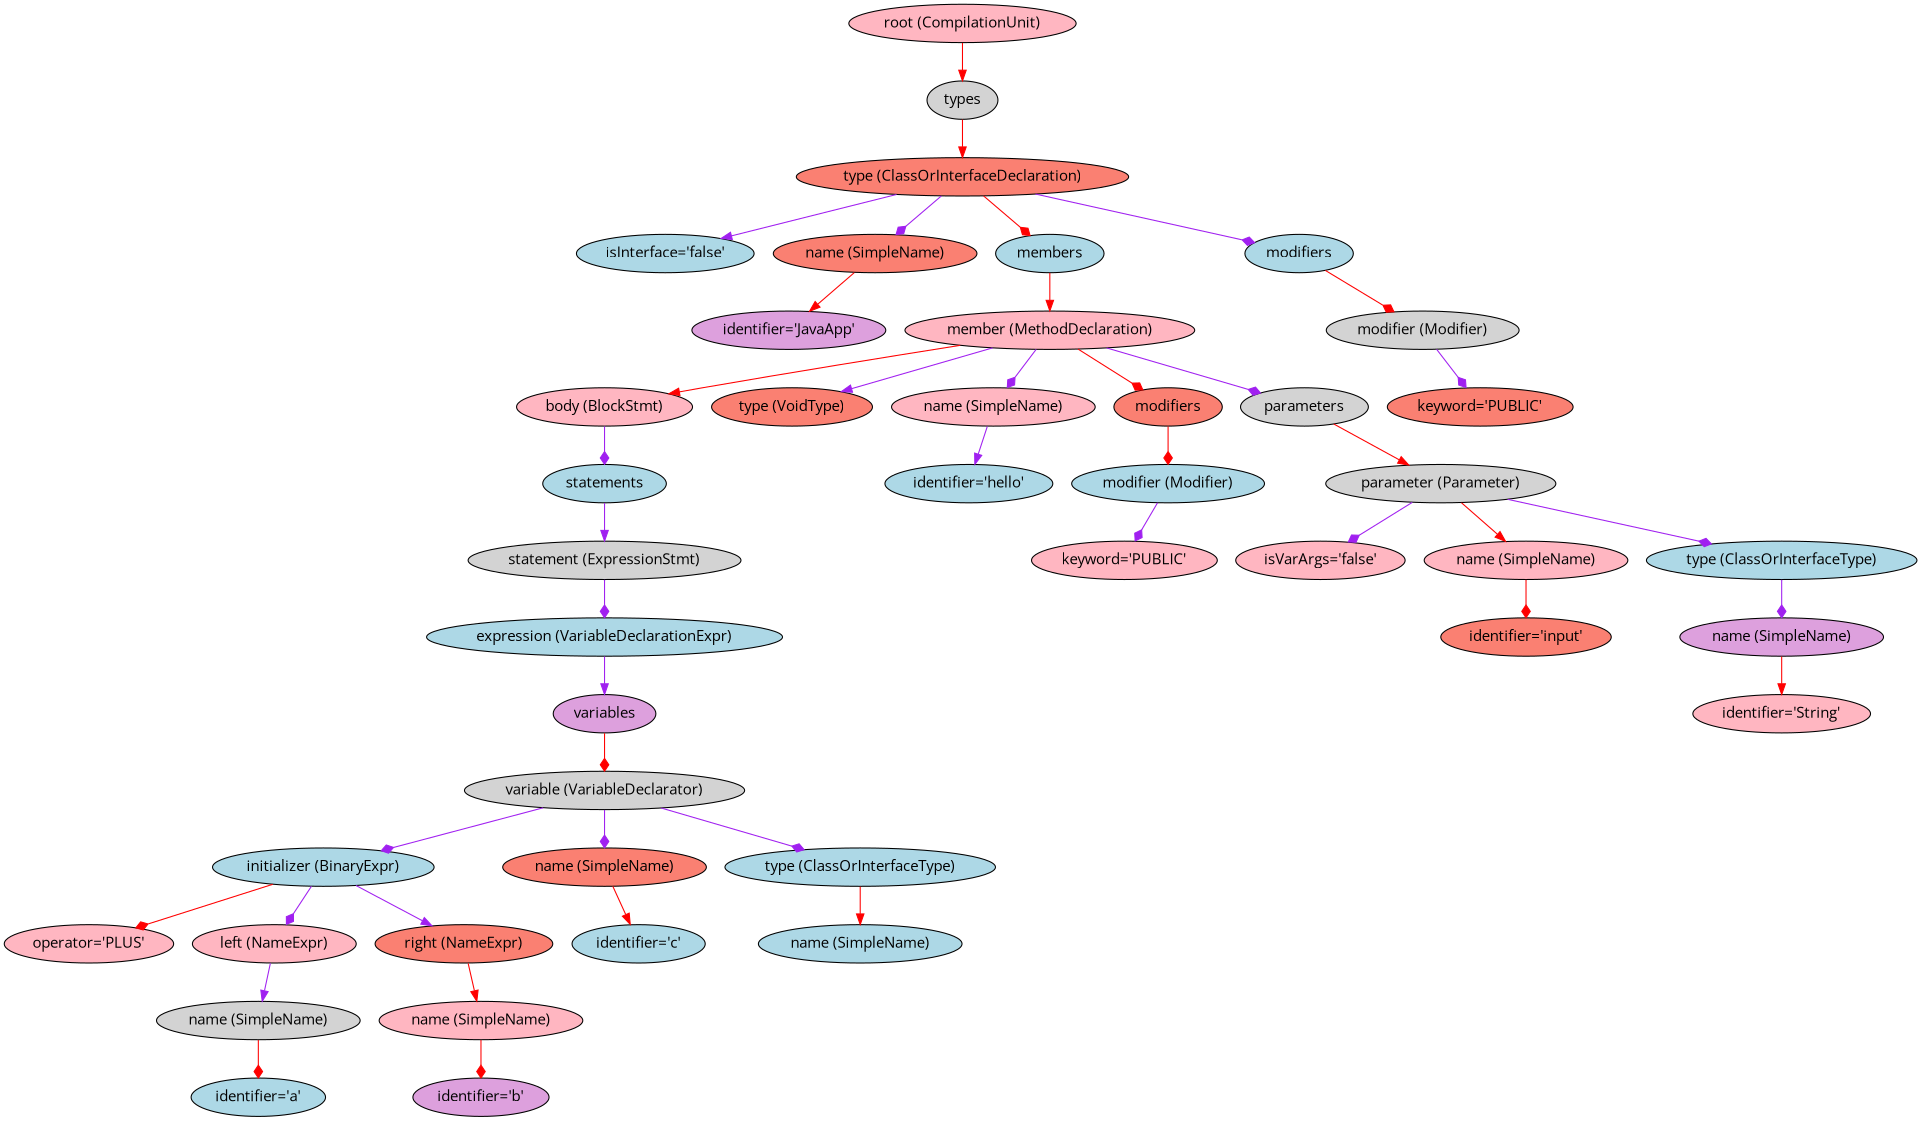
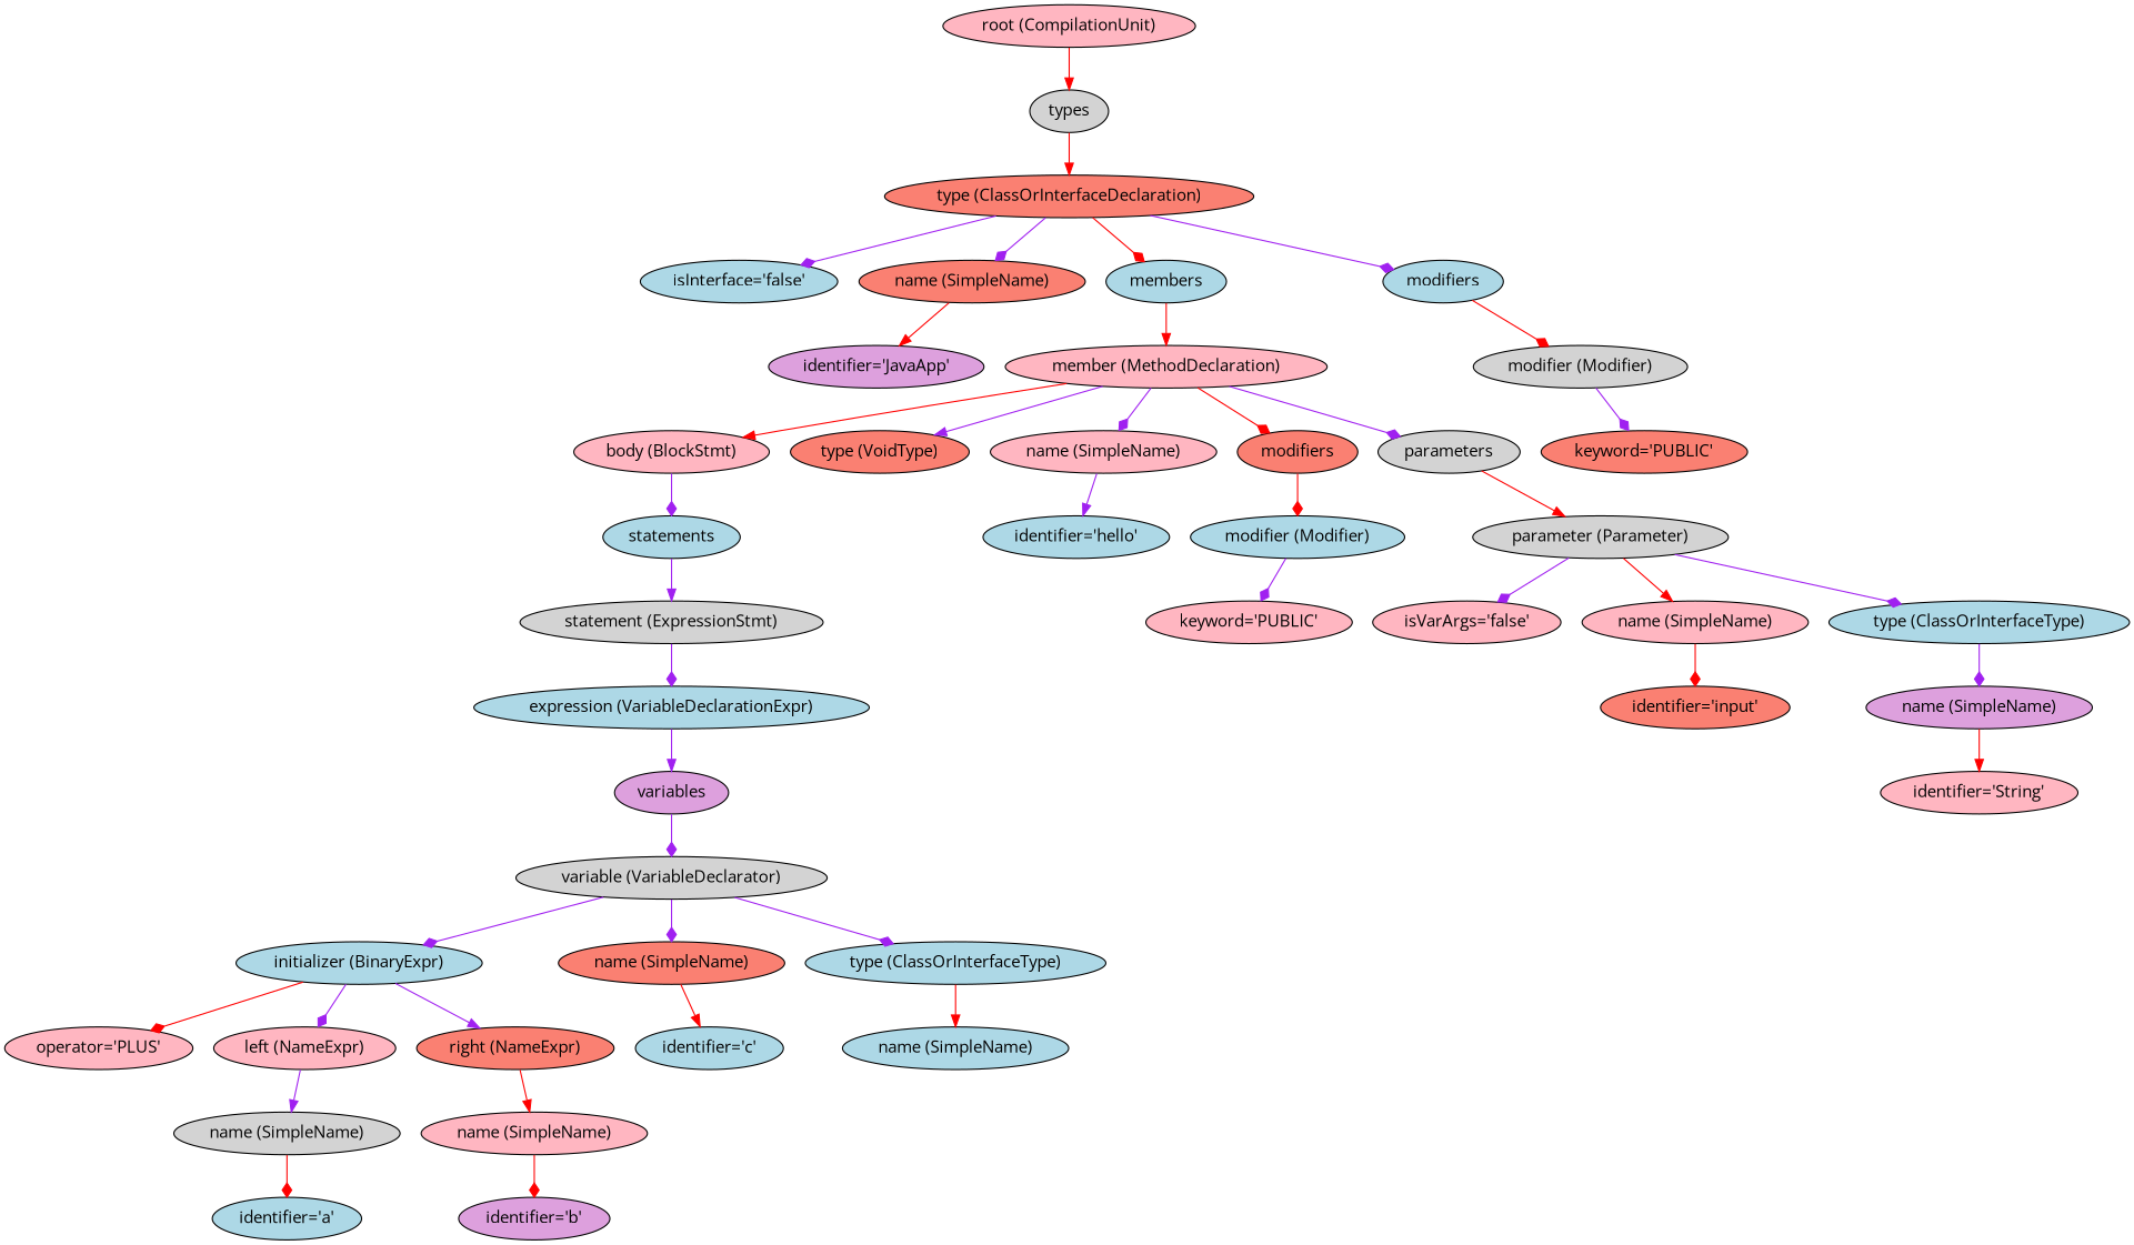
  digraph {
    fontname="Open Sans"
    node [fillcolor=lightblue fontname="Open Sans" style=filled]
    edge [arrowhead=diamond color=purple fontname="Open Sans"]
    n1 [fillcolor=lightpink label="root (CompilationUnit)"]
    n2 [fillcolor=lightgrey label=types]
    n3 [fillcolor=salmon label="type (ClassOrInterfaceDeclaration)"]
    n4 [label="isInterface='false'"]
    n5 [fillcolor=salmon label="name (SimpleName)"]
    n6 [label=members]
    n7 [label=modifiers]
    n8 [fillcolor=plum label="identifier='JavaApp'"]
    n9 [fillcolor=lightpink label="member (MethodDeclaration)"]
    n10 [fillcolor=lightgrey label="modifier (Modifier)"]
    n11 [fillcolor=lightpink label="body (BlockStmt)"]
    n12 [fillcolor=salmon label="type (VoidType)"]
    n13 [fillcolor=lightpink label="name (SimpleName)"]
    n14 [fillcolor=salmon label=modifiers]
    n15 [fillcolor=lightgrey label=parameters]
    n16 [label=statements]
    n17 [label="identifier='hello'"]
    n18 [label="modifier (Modifier)"]
    n19 [fillcolor=lightgrey label="parameter (Parameter)"]
    n20 [fillcolor=lightgrey label="statement (ExpressionStmt)"]
    n21 [label="expression (VariableDeclarationExpr)"]
    n22 [fillcolor=plum label=variables]
    n23 [fillcolor=lightgrey label="variable (VariableDeclarator)"]
    n24 [label="initializer (BinaryExpr)"]
    n25 [fillcolor=salmon label="name (SimpleName)"]
    n26 [label="type (ClassOrInterfaceType)"]
    n27 [fillcolor=lightpink label="operator='PLUS'"]
    n28 [fillcolor=lightpink label="left (NameExpr)"]
    n29 [fillcolor=salmon label="right (NameExpr)"]
    n30 [label="identifier='c'"]
    n31 [label="name (SimpleName)"]
    n32 [fillcolor=lightgrey label="name (SimpleName)"]
    n33 [fillcolor=lightpink label="name (SimpleName)"]
    n34 [label="identifier='a'"]
    n35 [fillcolor=plum label="identifier='b'"]
    n36 [fillcolor=lightpink label="keyword='PUBLIC'"]
    n37 [fillcolor=lightpink label="isVarArgs='false'"]
    n38 [fillcolor=lightpink label="name (SimpleName)"]
    n39 [label="type (ClassOrInterfaceType)"]
    n40 [fillcolor=salmon label="identifier='input'"]
    n41 [fillcolor=plum label="name (SimpleName)"]
    n42 [fillcolor=lightpink label="identifier='String'"]
    n43 [fillcolor=salmon label="keyword='PUBLIC'"]
    n1 -> n2 [arrowhead=normal color=red]
    n2 -> n3 [arrowhead=normal color=red]
-   n3 -> n4 [arrowhead=normal]
+   n3 -> n4
    n3 -> n5
    n3 -> n6 [color=red]
    n3 -> n7
    n5 -> n8 [arrowhead=normal color=red]
    n6 -> n9 [arrowhead=normal color=red]
    n7 -> n10 [color=red]
    n9 -> n11 [arrowhead=normal color=red]
    n9 -> n12 [arrowhead=normal]
    n9 -> n13
    n9 -> n14 [color=red]
    n9 -> n15
    n10 -> n43
    n11 -> n16
    n13 -> n17 [arrowhead=normal]
    n14 -> n18 [color=red]
    n15 -> n19 [arrowhead=normal color=red]
    n16 -> n20 [arrowhead=normal]
    n18 -> n36
    n19 -> n37
    n19 -> n38 [arrowhead=normal color=red]
    n19 -> n39
    n20 -> n21
    n21 -> n22 [arrowhead=normal]
-   n22 -> n23 [color=red]
+   n22 -> n23
    n23 -> n24
    n23 -> n25
    n23 -> n26
    n24 -> n27 [color=red]
    n24 -> n28
    n24 -> n29 [arrowhead=normal]
    n25 -> n30 [arrowhead=normal color=red]
    n26 -> n31 [arrowhead=normal color=red]
    n28 -> n32 [arrowhead=normal]
    n29 -> n33 [arrowhead=normal color=red]
    n32 -> n34 [color=red]
    n33 -> n35 [color=red]
    n38 -> n40 [color=red]
    n39 -> n41
    n41 -> n42 [arrowhead=normal color=red]
  }
